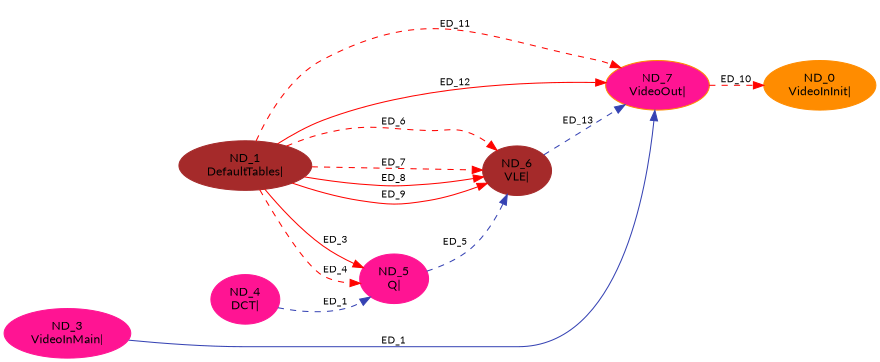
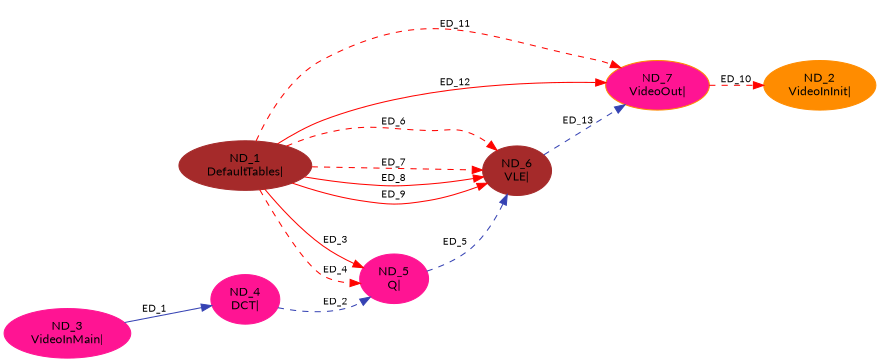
  digraph {
    fontname=Lato
    nodesep=0.2
    rankdir=LR
    ranksep=0.3
    node [color=deeppink fontname=Lato fontsize=12 style=filled]
    edge [color="0.002 0.999 0.999" fontname=Lato fontsize=10 style=dashed]
    n1 [color=brown height=0.25 label="ND_1\nDefaultTables|" width=0.4]
    n2 [height=0.25 label="ND_5\nQ|" width=0.4]
    n3 [color=brown height=0.25 label="ND_6\nVLE|" width=0.4]
    n4 [color=darkorange fillcolor=deeppink height=0.25 label="ND_7\nVideoOut|" width=0.4]
-   n5 [color=darkorange height=0.25 label="ND_0\nVideoInInit|" width=0.4]
+   n5 [color=darkorange height=0.25 label="ND_2\nVideoInInit|" width=0.4]
    n6 [height=0.25 label="ND_3\nVideoInMain|" width=0.4]
    n7 [height=0.25 label="ND_4\nDCT|" width=0.4]
    n1 -> n2 [label=ED_3 style=solid]
    n1 -> n2 [label=ED_4]
    n1 -> n3 [label=ED_6]
    n1 -> n3 [label=ED_7]
    n1 -> n3 [label=ED_8 style=solid]
    n1 -> n3 [label=ED_9 style=solid]
    n1 -> n4 [label=ED_11]
    n1 -> n4 [label=ED_12 style=solid]
    n2 -> n3 [color="0.650 0.700 0.700" label=ED_5]
    n3 -> n4 [color="0.650 0.700 0.700" label=ED_13]
    n4 -> n5 [label=ED_10]
-   n6 -> n4 [color="0.650 0.700 0.700" label=ED_1 style=solid]
-   n7 -> n2 [color="0.650 0.700 0.700" label=ED_1]
+   n6 -> n7 [color="0.650 0.700 0.700" label=ED_1 style=solid]
+   n7 -> n2 [color="0.650 0.700 0.700" label=ED_2]
  }
